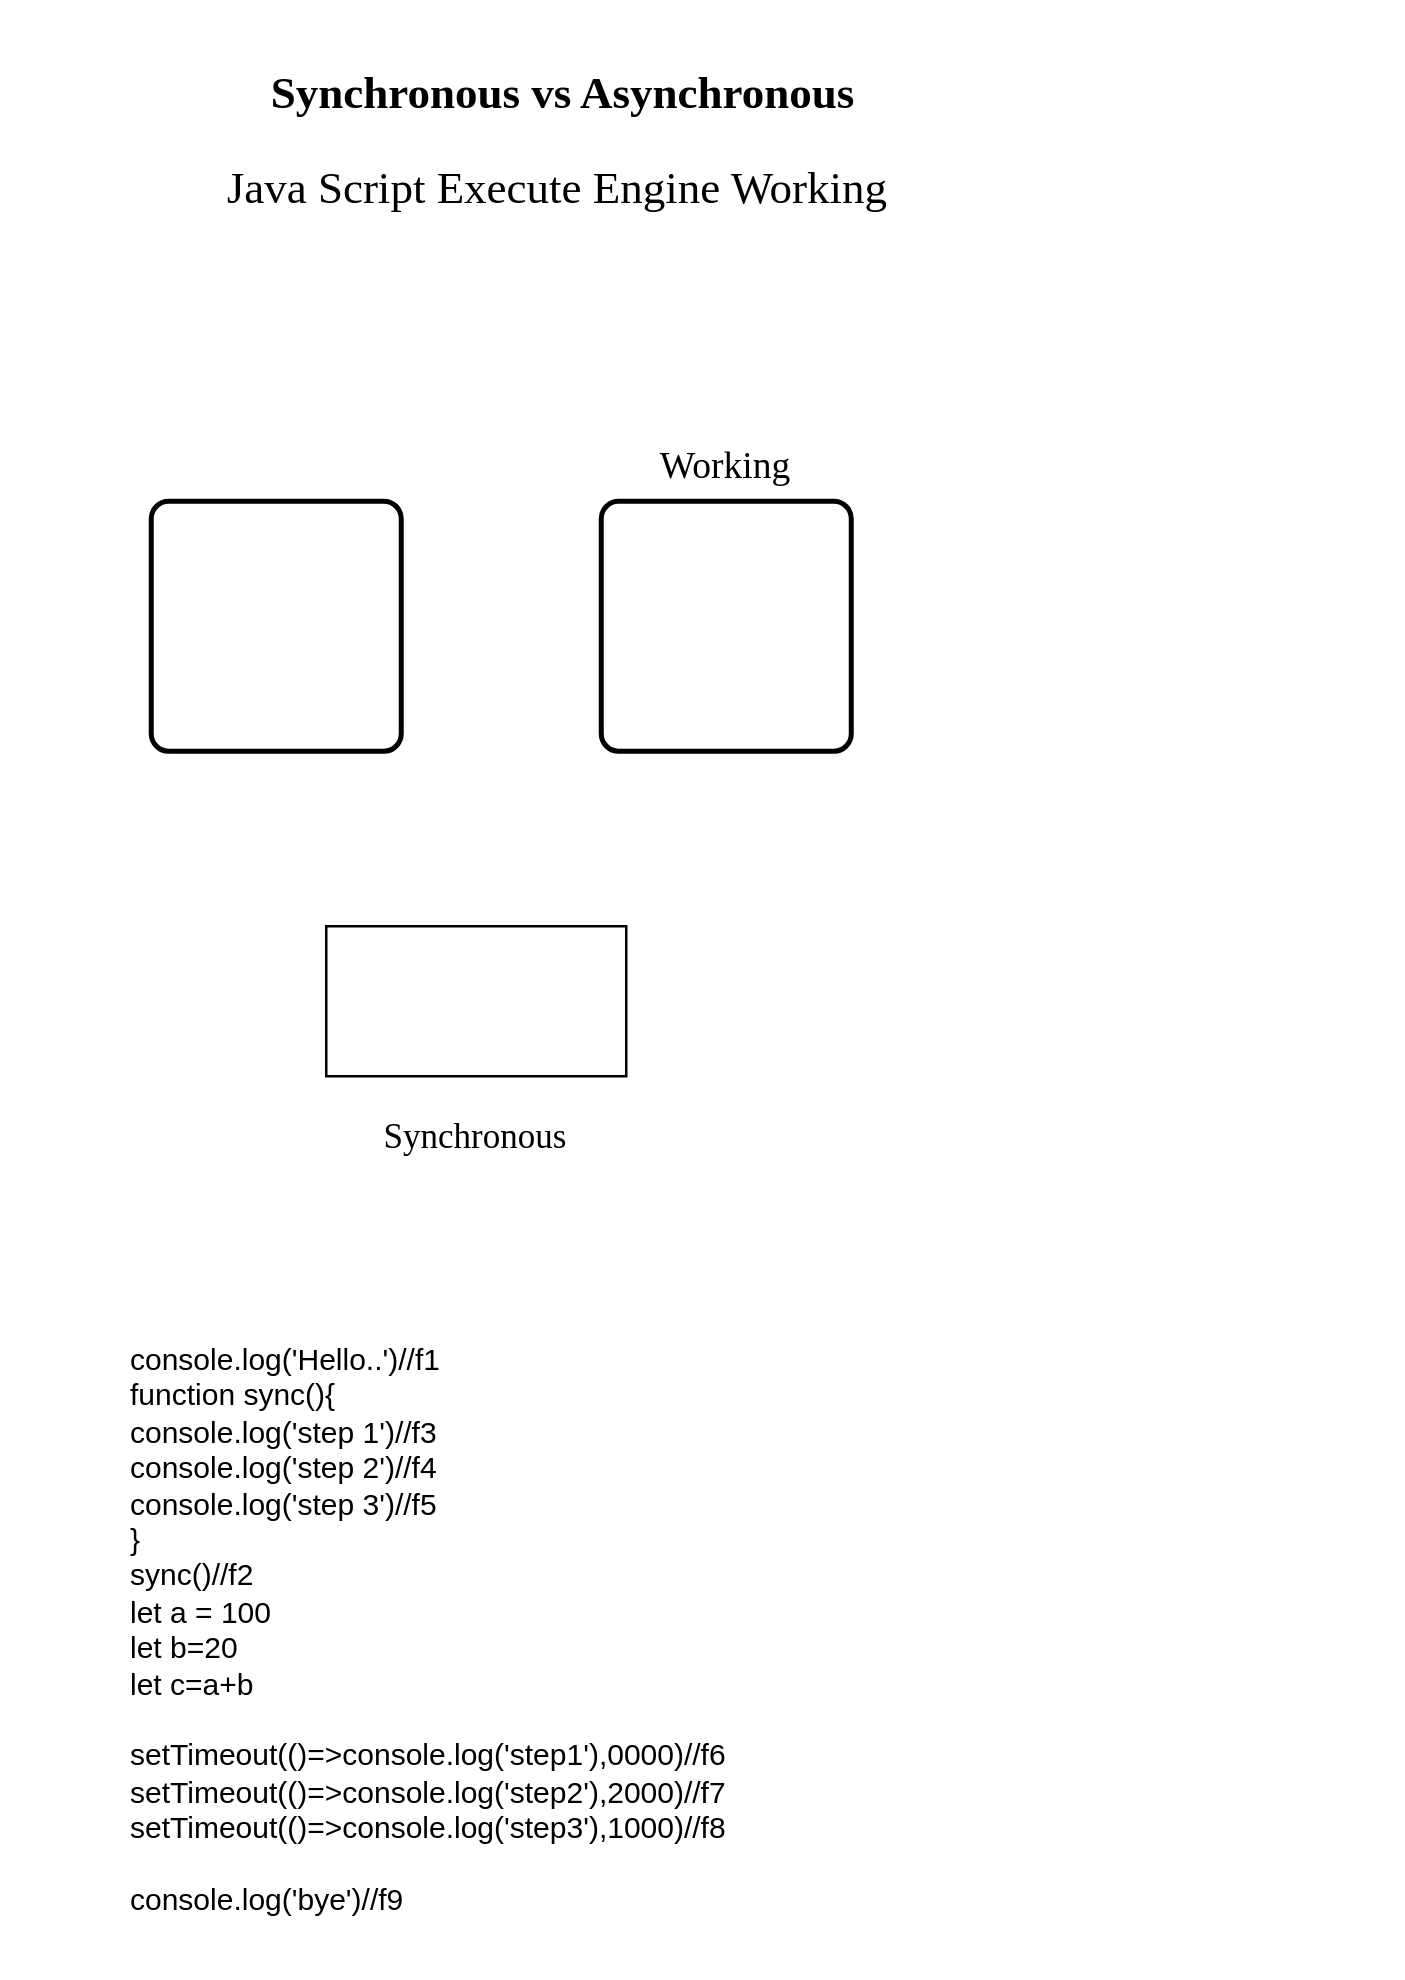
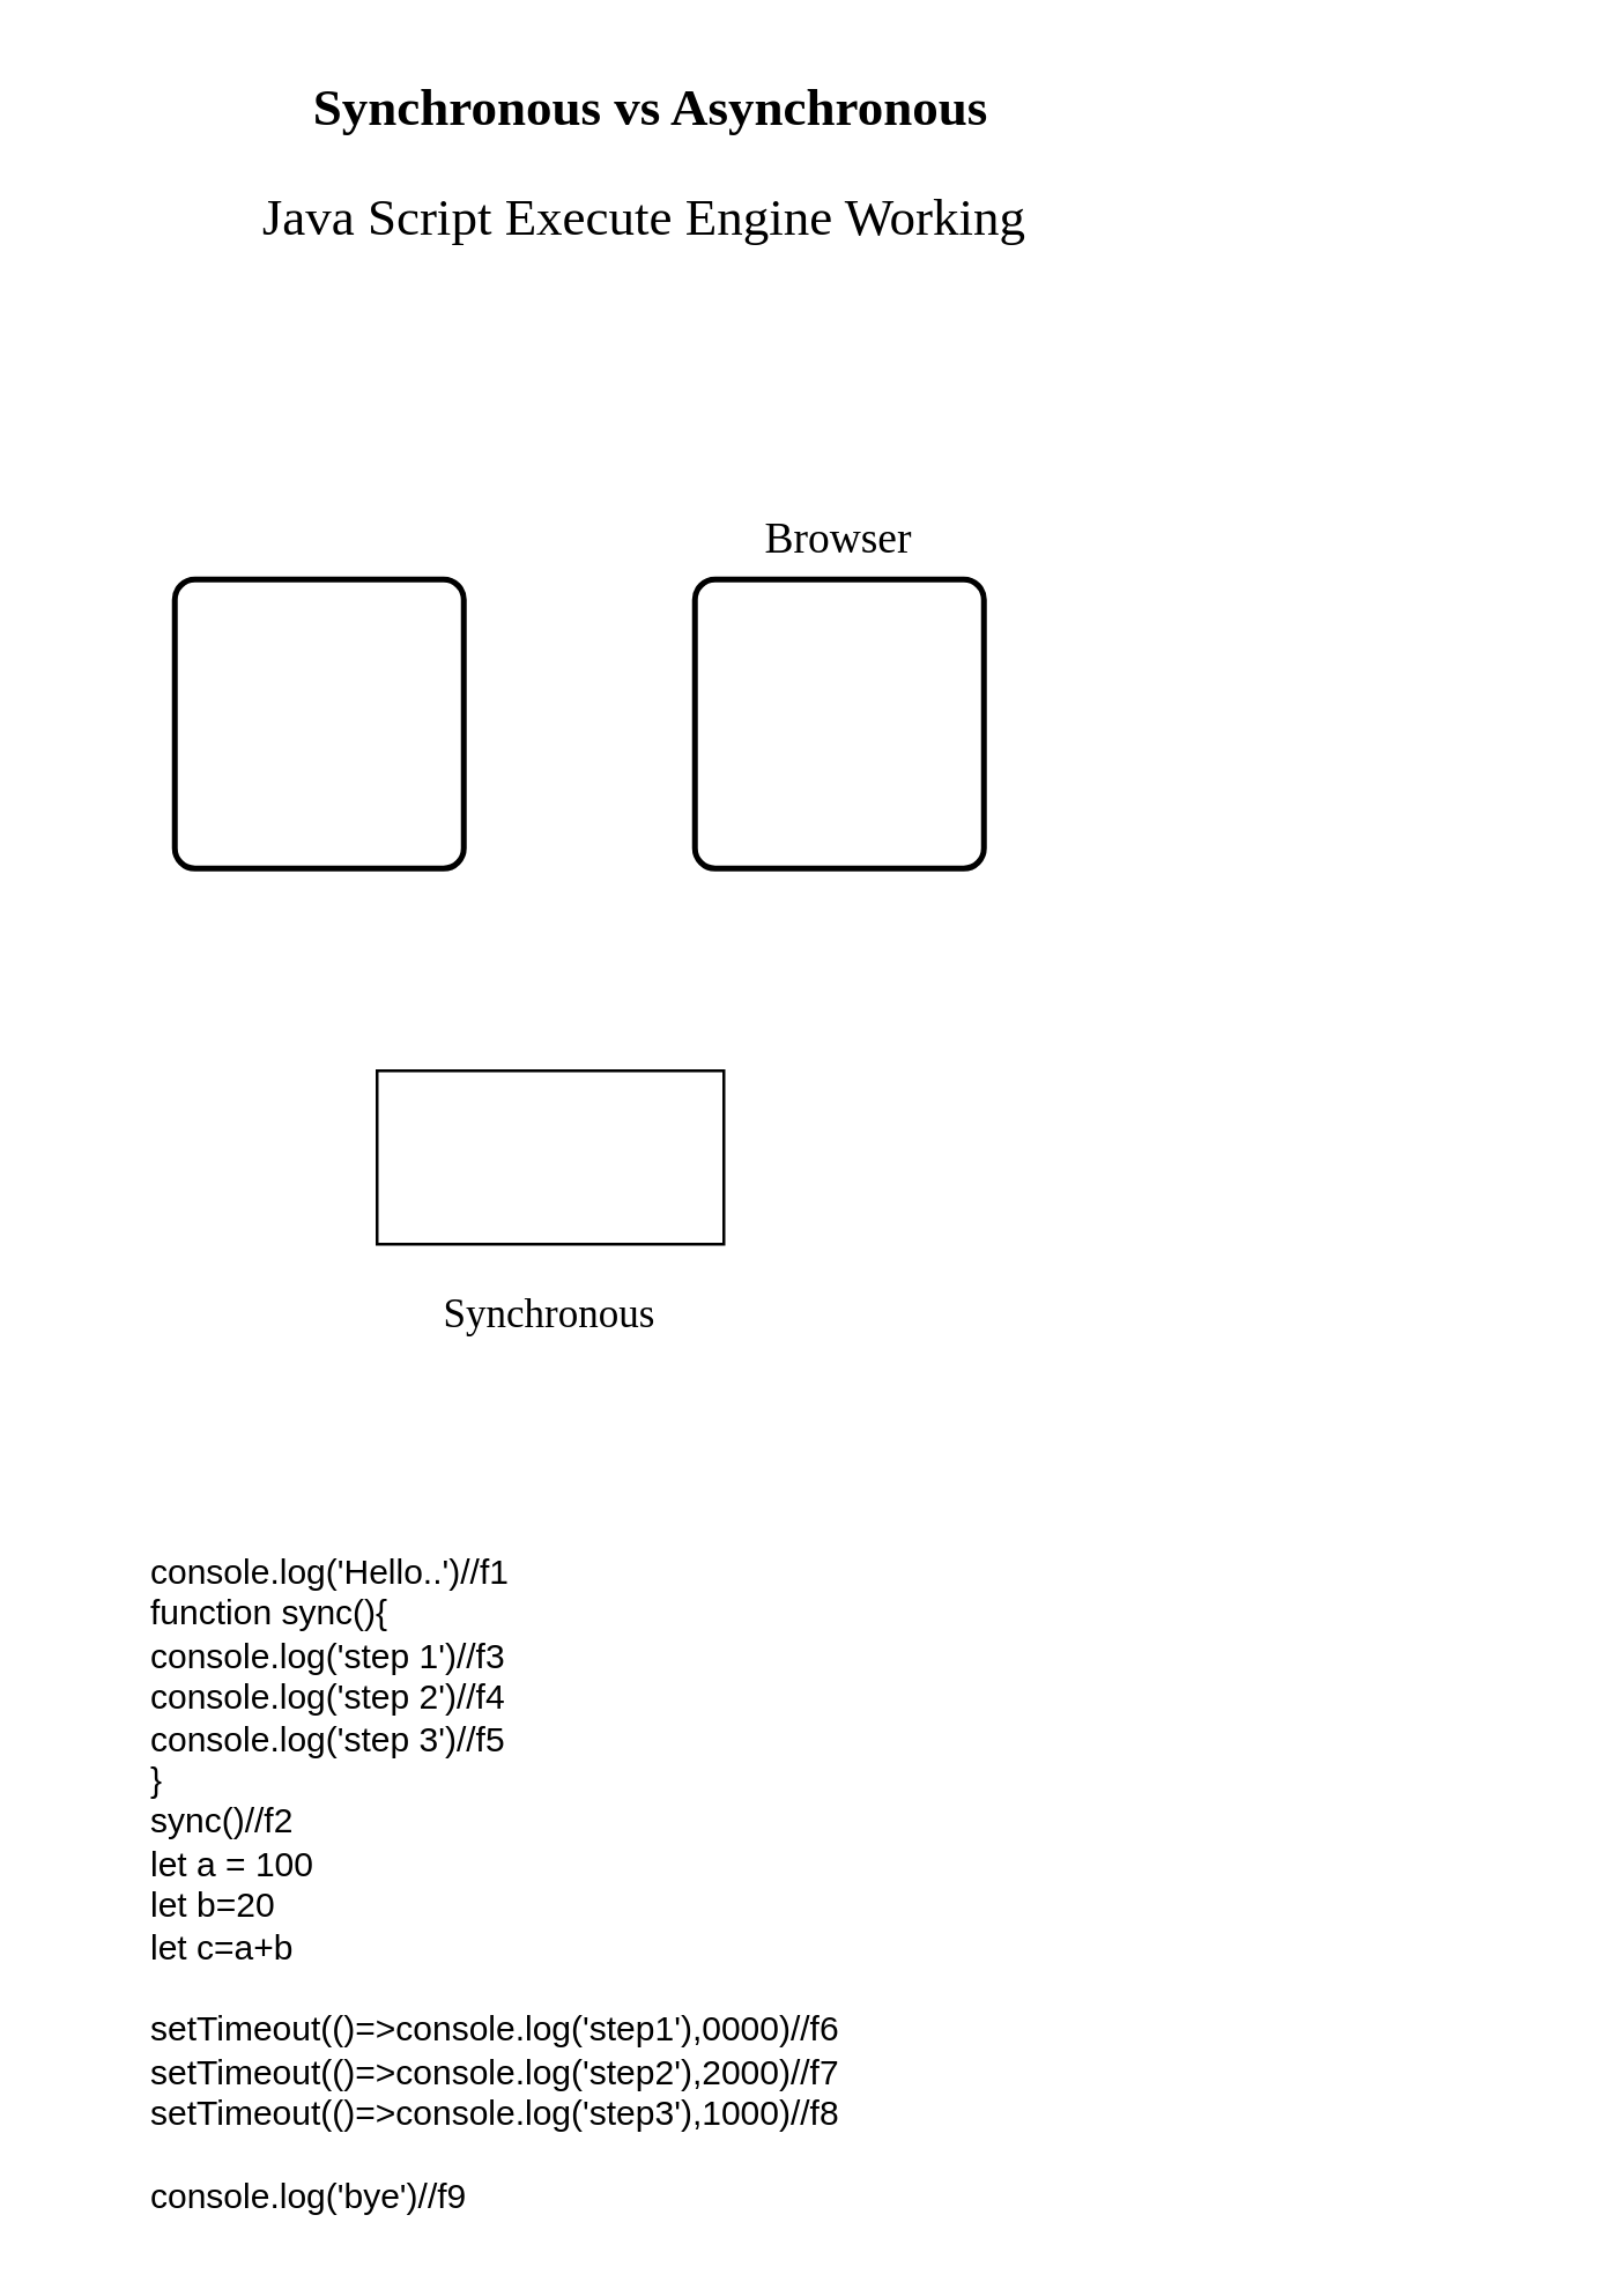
  <mxCell id="0" />
  <mxCell id="1" parent="0" />
  <mxCell id="2" value="" style="rounded=1;whiteSpace=wrap;html=1;absoluteArcSize=1;arcSize=14;strokeWidth=2;" vertex="1" parent="1"><mxGeometry x="60" y="200" width="100" height="100" as="geometry" /></mxCell>
  <mxCell id="3" value="" style="rounded=1;whiteSpace=wrap;html=1;absoluteArcSize=1;arcSize=14;strokeWidth=2;" vertex="1" parent="1"><mxGeometry x="240" y="200" width="100" height="100" as="geometry" /></mxCell>
  <mxCell id="4" value="" style="rounded=0;whiteSpace=wrap;html=1;labelBackgroundColor=none;fontStyle=0" vertex="1" parent="1"><mxGeometry x="130" y="370" width="120" height="60" as="geometry" /></mxCell>
  <mxCell id="5" value="&lt;h4 style=&quot;margin-top: 0px;&quot;&gt;&lt;font style=&quot;font-size: 18px;&quot; face=&quot;Verdana&quot;&gt;Synchronous vs Asynchronous&lt;/font&gt;&lt;/h4&gt;&lt;div&gt;&lt;font style=&quot;font-size: 18px;&quot; face=&quot;Verdana&quot;&gt;Java Script Execute Engine Working&amp;nbsp;&lt;/font&gt;&lt;/div&gt;" style="text;html=1;whiteSpace=wrap;overflow=hidden;rounded=0;align=center;" vertex="1" parent="1"><mxGeometry x="20" y="20" width="410" height="100" as="geometry" /></mxCell>
- <mxCell id="6" value="Working" style="text;html=1;align=center;verticalAlign=middle;whiteSpace=wrap;rounded=0;fontSize=15;fontFamily=Verdana;" vertex="1" parent="1"><mxGeometry x="250" y="170" width="80" height="30" as="geometry" /></mxCell>
+ <mxCell id="6" value="Browser" style="text;html=1;align=center;verticalAlign=middle;whiteSpace=wrap;rounded=0;fontSize=15;fontFamily=Verdana;" vertex="1" parent="1"><mxGeometry x="250" y="170" width="80" height="30" as="geometry" /></mxCell>
  <mxCell id="7" value="Synchronous" style="text;html=1;align=center;verticalAlign=middle;whiteSpace=wrap;rounded=0;fontSize=14;fontFamily=Verdana;" vertex="1" parent="1"><mxGeometry x="140" y="440" width="100" height="30" as="geometry" /></mxCell>
  <mxCell id="8" value="&lt;span style=&quot;background-color: light-dark(#ffffff, var(--ge-dark-color, #121212));&quot;&gt;console.log('Hello..')//f1&lt;br&gt;function sync(){&lt;br&gt;    console.log('step 1')//f3&lt;br&gt;    console.log('step 2')//f4&lt;br&gt;    console.log('step 3')//f5&lt;br&gt;}&lt;br&gt;sync()//f2&lt;br&gt;let a = 100&lt;br&gt;let b=20&lt;br&gt;let c=a+b&lt;br&gt;&lt;br&gt;setTimeout(()=&amp;gt;console.log('step1'),0000)//f6&lt;br&gt;setTimeout(()=&amp;gt;console.log('step2'),2000)//f7&lt;br&gt;setTimeout(()=&amp;gt;console.log('step3'),1000)//f8&lt;br&gt;&lt;br&gt;console.log('bye')//f9&lt;/span&gt;" style="text;html=1;align=left;verticalAlign=top;whiteSpace=wrap;rounded=0;" vertex="1" parent="1"><mxGeometry x="50" y="530" width="490" height="240" as="geometry" /></mxCell>
